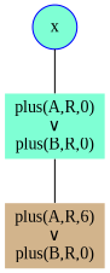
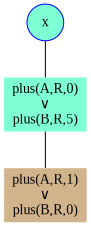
  graph {
    fontname="Liberation Serif"
    node [color=darkorange fillcolor=aquamarine fontname="Liberation Serif" shape=plaintext style=filled]
    edge [fontname="Liberation Serif" style=solid]
    x [color=blue shape=circle]
-   n2 [label="plus(A,R,0)\n&#8744;\nplus(B,R,0)"]
-   n3 [fillcolor=tan label="plus(A,R,6)\n&#8744;\nplus(B,R,0)"]
+   n2 [label="plus(A,R,0)\n&#8744;\nplus(B,R,5)"]
+   n3 [fillcolor=tan label="plus(A,R,1)\n&#8744;\nplus(B,R,0)"]
    x -- n2
    n2 -- n3
  }
